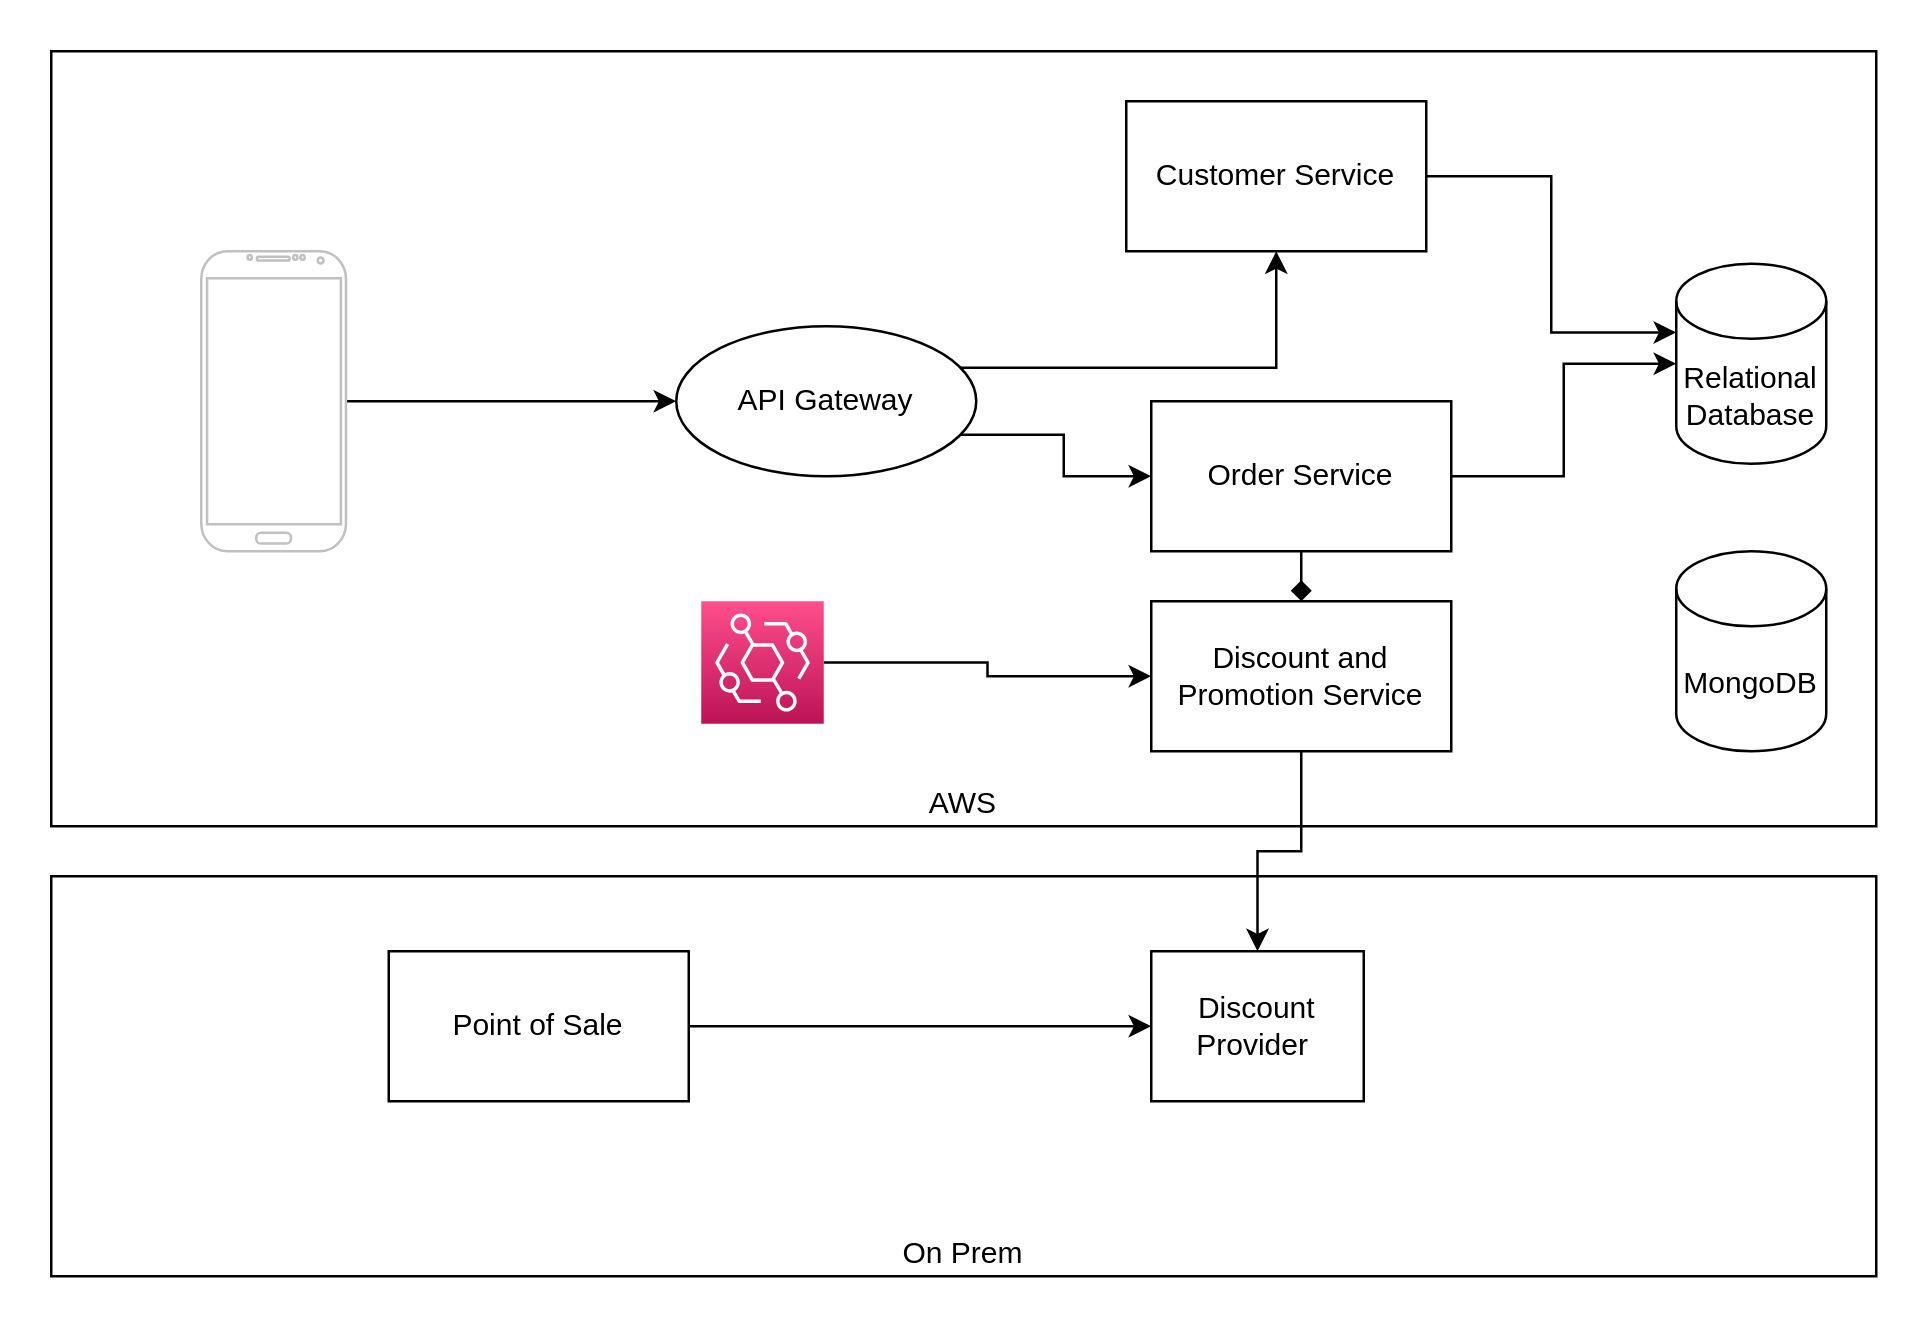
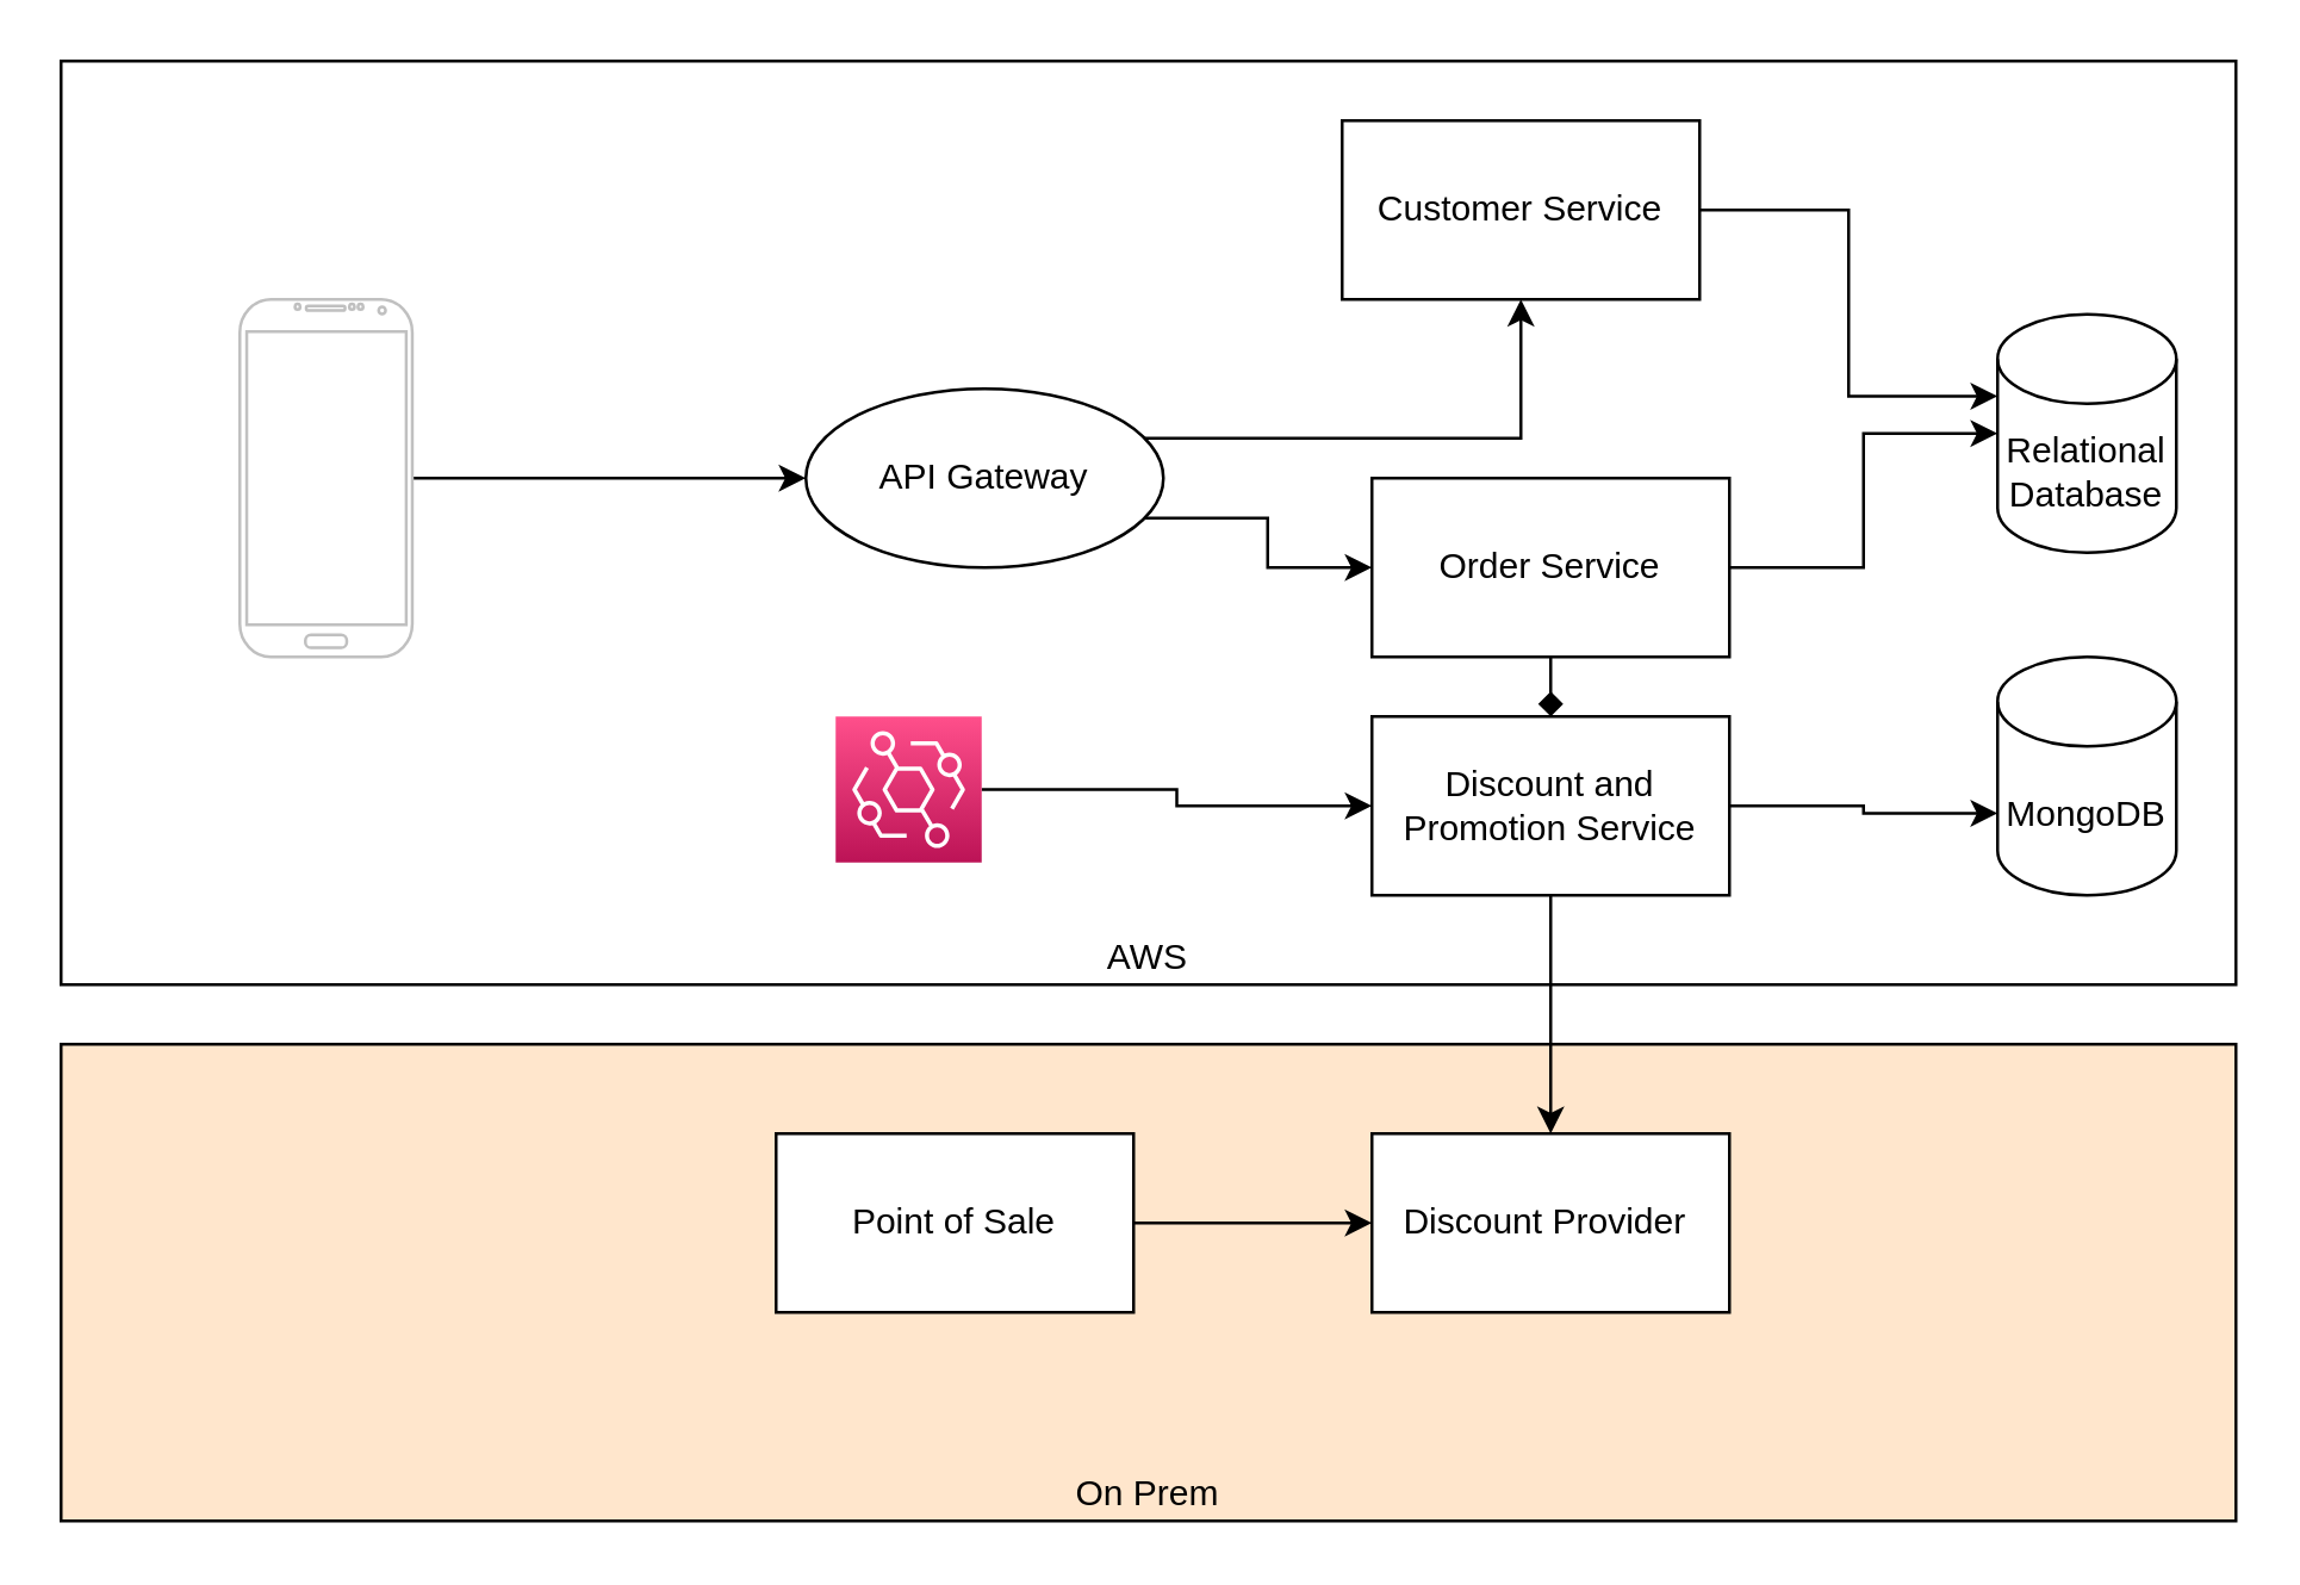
  <mxCell id="0" />
  <mxCell id="1" parent="0" />
  <mxCell id="2" value="AWS" style="rounded=0;whiteSpace=wrap;html=1;verticalAlign=bottom;" vertex="1" parent="1"><mxGeometry x="20" y="20" width="730" height="310" as="geometry" /></mxCell>
  <mxCell id="3" style="edgeStyle=orthogonalEdgeStyle;rounded=0;orthogonalLoop=1;jettySize=auto;html=1;exitX=1;exitY=0.5;exitDx=0;exitDy=0;entryX=0;entryY=0;entryDx=0;entryDy=27.5;entryPerimeter=0;" edge="1" parent="1" source="4" target="13"><mxGeometry relative="1" as="geometry" /></mxCell>
  <mxCell id="4" value="Customer Service" style="rounded=0;whiteSpace=wrap;html=1;" vertex="1" parent="1"><mxGeometry x="450" y="40" width="120" height="60" as="geometry" /></mxCell>
  <mxCell id="5" style="edgeStyle=orthogonalEdgeStyle;rounded=0;orthogonalLoop=1;jettySize=auto;html=1;exitX=1;exitY=0.25;exitDx=0;exitDy=0;" edge="1" parent="1" source="7" target="4"><mxGeometry relative="1" as="geometry" /></mxCell>
  <mxCell id="6" style="edgeStyle=orthogonalEdgeStyle;rounded=0;orthogonalLoop=1;jettySize=auto;html=1;exitX=1;exitY=0.75;exitDx=0;exitDy=0;entryX=0;entryY=0.5;entryDx=0;entryDy=0;" edge="1" parent="1" source="7" target="10"><mxGeometry relative="1" as="geometry" /></mxCell>
  <mxCell id="7" value="API Gateway" style="ellipse;whiteSpace=wrap;html=1;" vertex="1" parent="1"><mxGeometry x="270" y="130" width="120" height="60" as="geometry" /></mxCell>
  <mxCell id="8" style="edgeStyle=orthogonalEdgeStyle;rounded=0;orthogonalLoop=1;jettySize=auto;html=1;exitX=1;exitY=0.5;exitDx=0;exitDy=0;entryX=0;entryY=0.5;entryDx=0;entryDy=0;entryPerimeter=0;" edge="1" parent="1" source="10" target="13"><mxGeometry relative="1" as="geometry" /></mxCell>
  <mxCell id="9" style="edgeStyle=orthogonalEdgeStyle;rounded=0;orthogonalLoop=1;jettySize=auto;html=1;exitX=0.5;exitY=1;exitDx=0;exitDy=0;entryX=0.5;entryY=0;entryDx=0;entryDy=0;endArrow=diamond;" edge="1" parent="1" source="10" target="20"><mxGeometry relative="1" as="geometry" /></mxCell>
  <mxCell id="10" value="Order Service" style="rounded=0;whiteSpace=wrap;html=1;" vertex="1" parent="1"><mxGeometry x="460" y="160" width="120" height="60" as="geometry" /></mxCell>
  <mxCell id="11" style="edgeStyle=orthogonalEdgeStyle;rounded=0;orthogonalLoop=1;jettySize=auto;html=1;entryX=0;entryY=0.5;entryDx=0;entryDy=0;" edge="1" parent="1" source="12" target="7"><mxGeometry relative="1" as="geometry" /></mxCell>
  <mxCell id="12" value="" style="verticalLabelPosition=bottom;verticalAlign=top;html=1;shadow=0;dashed=0;strokeWidth=1;shape=mxgraph.android.phone2;strokeColor=#c0c0c0;" vertex="1" parent="1"><mxGeometry x="80" y="100" width="57.89" height="120" as="geometry" /></mxCell>
  <mxCell id="13" value="Relational Database" style="shape=cylinder3;whiteSpace=wrap;html=1;boundedLbl=1;backgroundOutline=1;size=15;" vertex="1" parent="1"><mxGeometry x="670" y="105" width="60" height="80" as="geometry" /></mxCell>
- <mxCell id="14" value="On Prem" style="rounded=0;whiteSpace=wrap;html=1;verticalAlign=bottom;" vertex="1" parent="1"><mxGeometry x="20" y="350" width="730" height="160" as="geometry" /></mxCell>
- <mxCell id="15" value="Discount Provider&amp;nbsp;" style="rounded=0;whiteSpace=wrap;html=1;" vertex="1" parent="1"><mxGeometry x="460" y="380" width="85" height="60" as="geometry" /></mxCell>
+ <mxCell id="14" value="On Prem" style="rounded=0;whiteSpace=wrap;html=1;verticalAlign=bottom;fillColor=#ffe6cc;" vertex="1" parent="1"><mxGeometry x="20" y="350" width="730" height="160" as="geometry" /></mxCell>
+ <mxCell id="15" value="Discount Provider&amp;nbsp;" style="rounded=0;whiteSpace=wrap;html=1;" vertex="1" parent="1"><mxGeometry x="460" y="380" width="120" height="60" as="geometry" /></mxCell>
  <mxCell id="16" style="edgeStyle=orthogonalEdgeStyle;rounded=0;orthogonalLoop=1;jettySize=auto;html=1;exitX=1;exitY=0.5;exitDx=0;exitDy=0;entryX=0;entryY=0.5;entryDx=0;entryDy=0;" edge="1" parent="1" source="17" target="15"><mxGeometry relative="1" as="geometry" /></mxCell>
- <mxCell id="17" value="Point of Sale" style="rounded=0;whiteSpace=wrap;html=1;" vertex="1" parent="1"><mxGeometry x="155" y="380" width="120" height="60" as="geometry" /></mxCell>
+ <mxCell id="17" value="Point of Sale" style="rounded=0;whiteSpace=wrap;html=1;" vertex="1" parent="1"><mxGeometry x="260" y="380" width="120" height="60" as="geometry" /></mxCell>
  <mxCell id="18" style="edgeStyle=orthogonalEdgeStyle;rounded=0;orthogonalLoop=1;jettySize=auto;html=1;" edge="1" parent="1" source="20" target="15"><mxGeometry relative="1" as="geometry" /></mxCell>
+ <mxCell id="19" style="edgeStyle=orthogonalEdgeStyle;rounded=0;orthogonalLoop=1;jettySize=auto;html=1;exitX=1;exitY=0.5;exitDx=0;exitDy=0;entryX=0;entryY=0;entryDx=0;entryDy=52.5;entryPerimeter=0;" edge="1" parent="1" source="20" target="21"><mxGeometry relative="1" as="geometry" /></mxCell>
  <mxCell id="20" value="Discount and Promotion Service" style="rounded=0;whiteSpace=wrap;html=1;" vertex="1" parent="1"><mxGeometry x="460" y="240" width="120" height="60" as="geometry" /></mxCell>
  <mxCell id="21" value="MongoDB" style="shape=cylinder3;whiteSpace=wrap;html=1;boundedLbl=1;backgroundOutline=1;size=15;" vertex="1" parent="1"><mxGeometry x="670" y="220" width="60" height="80" as="geometry" /></mxCell>
  <mxCell id="22" style="edgeStyle=orthogonalEdgeStyle;rounded=0;orthogonalLoop=1;jettySize=auto;html=1;" edge="1" parent="1" source="23" target="20"><mxGeometry relative="1" as="geometry" /></mxCell>
  <mxCell id="23" value="" style="sketch=0;points=[[0,0,0],[0.25,0,0],[0.5,0,0],[0.75,0,0],[1,0,0],[0,1,0],[0.25,1,0],[0.5,1,0],[0.75,1,0],[1,1,0],[0,0.25,0],[0,0.5,0],[0,0.75,0],[1,0.25,0],[1,0.5,0],[1,0.75,0]];outlineConnect=0;fontColor=#232F3E;gradientColor=#FF4F8B;gradientDirection=north;fillColor=#BC1356;strokeColor=#ffffff;dashed=0;verticalLabelPosition=bottom;verticalAlign=top;align=center;html=1;fontSize=12;fontStyle=0;aspect=fixed;shape=mxgraph.aws4.resourceIcon;resIcon=mxgraph.aws4.eventbridge;" vertex="1" parent="1"><mxGeometry x="280" y="240" width="49" height="49" as="geometry" /></mxCell>
